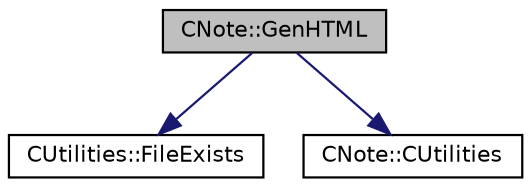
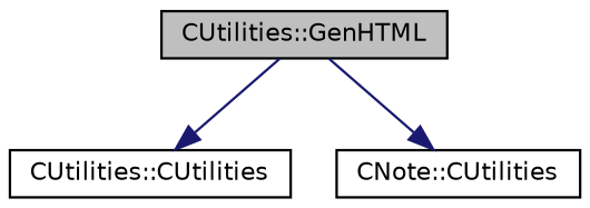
  digraph {
    rankdir=TB
    node [color=black fillcolor=white fontname=Helvetica fontsize=10 shape=record style=filled]
    edge [color=midnightblue fontname=Helvetica fontsize=10 labelfontname=Helvetica labelfontsize=10 style=solid]
-   n1 [fillcolor=grey75 fontcolor=black height=0.2 label="CNote::GenHTML" width=0.4]
-   n2 [height=0.2 label="CUtilities::FileExists" width=0.4]
+   n1 [fillcolor=grey75 fontcolor=black height=0.2 label="CUtilities::GenHTML" width=0.4]
+   n2 [height=0.2 label="CUtilities::CUtilities" width=0.4]
    n3 [height=0.2 label="CNote::CUtilities" width=0.4]
    n1 -> n2
    n1 -> n3
  }
